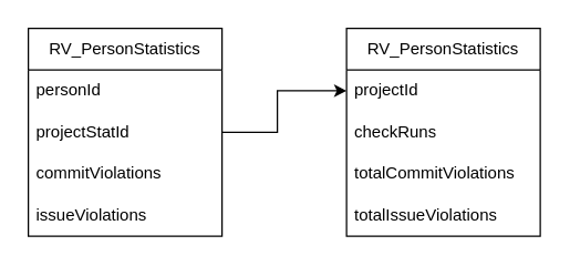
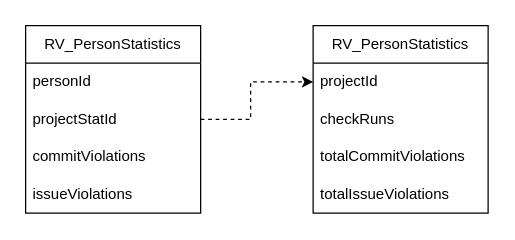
  <mxCell id="0" />
  <mxCell id="1" parent="0" />
  <mxCell id="2" value="RV_PersonStatistics" style="swimlane;fontStyle=0;childLayout=stackLayout;horizontal=1;startSize=30;horizontalStack=0;resizeParent=1;resizeParentMax=0;resizeLast=0;collapsible=1;marginBottom=0;whiteSpace=wrap;html=1;" vertex="1" parent="1"><mxGeometry x="20" y="20" width="140" height="150" as="geometry" /></mxCell>
  <mxCell id="3" value="personId" style="text;strokeColor=none;fillColor=none;align=left;verticalAlign=middle;spacingLeft=4;spacingRight=4;overflow=hidden;points=[[0,0.5],[1,0.5]];portConstraint=eastwest;rotatable=0;whiteSpace=wrap;html=1;" vertex="1" parent="2"><mxGeometry y="30" width="140" height="30" as="geometry" /></mxCell>
  <mxCell id="4" value="projectStatId" style="text;strokeColor=none;fillColor=none;align=left;verticalAlign=middle;spacingLeft=4;spacingRight=4;overflow=hidden;points=[[0,0.5],[1,0.5]];portConstraint=eastwest;rotatable=0;whiteSpace=wrap;html=1;" vertex="1" parent="2"><mxGeometry y="60" width="140" height="30" as="geometry" /></mxCell>
  <mxCell id="5" value="commitViolations" style="text;strokeColor=none;fillColor=none;align=left;verticalAlign=middle;spacingLeft=4;spacingRight=4;overflow=hidden;points=[[0,0.5],[1,0.5]];portConstraint=eastwest;rotatable=0;whiteSpace=wrap;html=1;" vertex="1" parent="2"><mxGeometry y="90" width="140" height="30" as="geometry" /></mxCell>
  <mxCell id="6" value="issueViolations" style="text;strokeColor=none;fillColor=none;align=left;verticalAlign=middle;spacingLeft=4;spacingRight=4;overflow=hidden;points=[[0,0.5],[1,0.5]];portConstraint=eastwest;rotatable=0;whiteSpace=wrap;html=1;" vertex="1" parent="2"><mxGeometry y="120" width="140" height="30" as="geometry" /></mxCell>
  <mxCell id="7" value="RV_PersonStatistics" style="swimlane;fontStyle=0;childLayout=stackLayout;horizontal=1;startSize=30;horizontalStack=0;resizeParent=1;resizeParentMax=0;resizeLast=0;collapsible=1;marginBottom=0;whiteSpace=wrap;html=1;" vertex="1" parent="1"><mxGeometry x="250" y="20" width="140" height="150" as="geometry" /></mxCell>
  <mxCell id="8" value="projectId" style="text;strokeColor=none;fillColor=none;align=left;verticalAlign=middle;spacingLeft=4;spacingRight=4;overflow=hidden;points=[[0,0.5],[1,0.5]];portConstraint=eastwest;rotatable=0;whiteSpace=wrap;html=1;" vertex="1" parent="7"><mxGeometry y="30" width="140" height="30" as="geometry" /></mxCell>
  <mxCell id="9" value="checkRuns" style="text;strokeColor=none;fillColor=none;align=left;verticalAlign=middle;spacingLeft=4;spacingRight=4;overflow=hidden;points=[[0,0.5],[1,0.5]];portConstraint=eastwest;rotatable=0;whiteSpace=wrap;html=1;" vertex="1" parent="7"><mxGeometry y="60" width="140" height="30" as="geometry" /></mxCell>
  <mxCell id="10" value="totalCommitViolations" style="text;strokeColor=none;fillColor=none;align=left;verticalAlign=middle;spacingLeft=4;spacingRight=4;overflow=hidden;points=[[0,0.5],[1,0.5]];portConstraint=eastwest;rotatable=0;whiteSpace=wrap;html=1;" vertex="1" parent="7"><mxGeometry y="90" width="140" height="30" as="geometry" /></mxCell>
  <mxCell id="11" value="totalIssueViolations" style="text;strokeColor=none;fillColor=none;align=left;verticalAlign=middle;spacingLeft=4;spacingRight=4;overflow=hidden;points=[[0,0.5],[1,0.5]];portConstraint=eastwest;rotatable=0;whiteSpace=wrap;html=1;" vertex="1" parent="7"><mxGeometry y="120" width="140" height="30" as="geometry" /></mxCell>
- <mxCell id="12" value="" style="endArrow=classic;html=1;rounded=0;exitX=1;exitY=0.5;exitDx=0;exitDy=0;entryX=0;entryY=0.5;entryDx=0;entryDy=0;" edge="1" parent="1" source="4" target="8"><mxGeometry width="50" height="50" relative="1" as="geometry"><mxPoint x="170" y="110" as="sourcePoint" /><mxPoint x="220" y="60" as="targetPoint" /><Array as="points"><mxPoint x="200" y="95" /><mxPoint x="200" y="65" /></Array></mxGeometry></mxCell>
+ <mxCell id="12" value="" style="endArrow=classic;html=1;rounded=0;exitX=1;exitY=0.5;exitDx=0;exitDy=0;entryX=0;entryY=0.5;entryDx=0;entryDy=0;dashed=1;" edge="1" parent="1" source="4" target="8"><mxGeometry width="50" height="50" relative="1" as="geometry"><mxPoint x="170" y="110" as="sourcePoint" /><mxPoint x="220" y="60" as="targetPoint" /><Array as="points"><mxPoint x="200" y="95" /><mxPoint x="200" y="65" /></Array></mxGeometry></mxCell>
